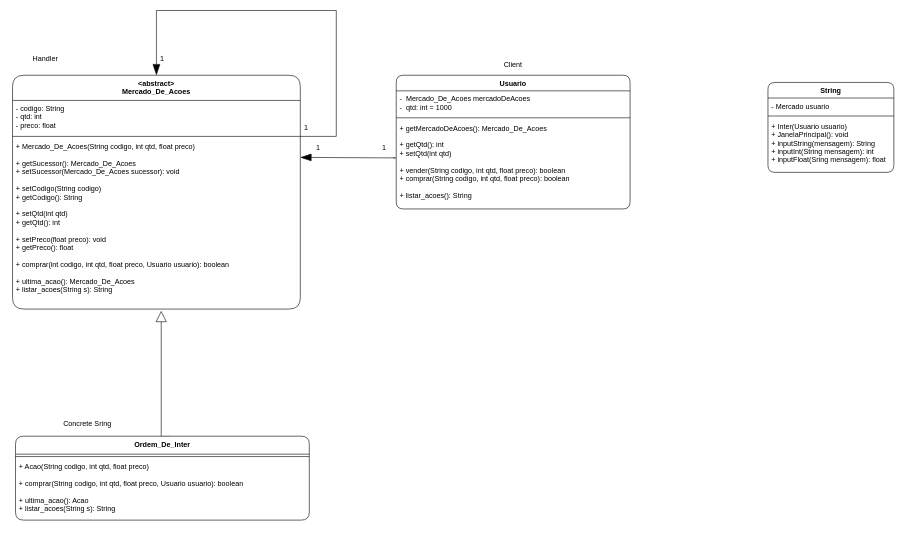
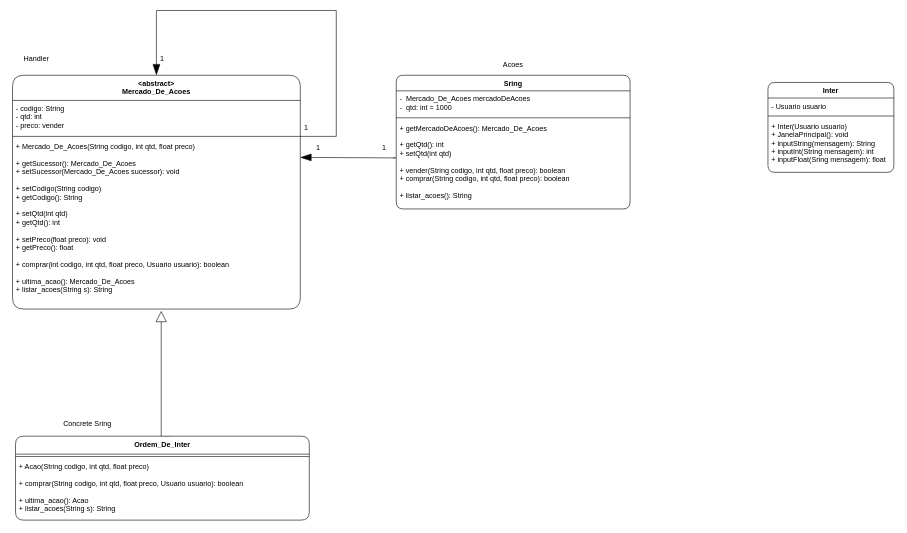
  <mxCell id="0" />
  <mxCell id="1" parent="0" />
  <mxCell id="2" value="&lt;abstract&gt;&#10;Mercado_De_Acoes&#10;&#10;&#10;&#10;" style="swimlane;fontStyle=1;align=center;verticalAlign=top;childLayout=stackLayout;horizontal=1;startSize=42;horizontalStack=0;resizeParent=1;resizeParentMax=0;resizeLast=0;collapsible=1;marginBottom=0;rounded=1;" parent="1" vertex="1"><mxGeometry x="20" y="58" width="480" height="390" as="geometry" /></mxCell>
- <mxCell id="3" value="- codigo: String&#10;- qtd: int&#10;- preco: float" style="text;strokeColor=none;fillColor=none;align=left;verticalAlign=top;spacingLeft=4;spacingRight=4;overflow=hidden;rotatable=0;points=[[0,0.5],[1,0.5]];portConstraint=eastwest;rounded=1;" parent="2" vertex="1"><mxGeometry y="42" width="480" height="56" as="geometry" /></mxCell>
+ <mxCell id="3" value="- codigo: String&#10;- qtd: int&#10;- preco: vender" style="text;strokeColor=none;fillColor=none;align=left;verticalAlign=top;spacingLeft=4;spacingRight=4;overflow=hidden;rotatable=0;points=[[0,0.5],[1,0.5]];portConstraint=eastwest;rounded=1;" parent="2" vertex="1"><mxGeometry y="42" width="480" height="56" as="geometry" /></mxCell>
  <mxCell id="4" value="" style="line;strokeWidth=1;fillColor=none;align=left;verticalAlign=middle;spacingTop=-1;spacingLeft=3;spacingRight=3;rotatable=0;labelPosition=right;points=[];portConstraint=eastwest;rounded=1;" parent="2" vertex="1"><mxGeometry y="98" width="480" height="8" as="geometry" /></mxCell>
  <mxCell id="5" value="+ Mercado_De_Acoes(String codigo, int qtd, float preco)&#10;&#10;+ getSucessor(): Mercado_De_Acoes&#10;+ setSucessor(Mercado_De_Acoes sucessor): void&#10;&#10;+ setCodigo(String codigo)&#10;+ getCodigo(): String&#10;&#10;+ setQtd(int qtd)&#10;+ getQtd(): int&#10;&#10;+ setPreco(float preco): void&#10;+ getPreco(): float&#10;&#10;+ comprar(int codigo, int qtd, float preco, Usuario usuario): boolean&#10;&#10;+ ultima_acao(): Mercado_De_Acoes&#10;+ listar_acoes(String s): String&#10;" style="text;strokeColor=none;fillColor=none;align=left;verticalAlign=top;spacingLeft=4;spacingRight=4;overflow=hidden;rotatable=0;points=[[0,0.5],[1,0.5]];portConstraint=eastwest;rounded=1;" parent="2" vertex="1"><mxGeometry y="106" width="480" height="284" as="geometry" /></mxCell>
  <mxCell id="6" style="edgeStyle=orthogonalEdgeStyle;rounded=0;orthogonalLoop=1;jettySize=auto;html=1;startSize=16;endArrow=blockThin;endFill=1;endSize=16;" parent="2" source="4" target="2" edge="1"><mxGeometry relative="1" as="geometry"><mxPoint x="530" y="-158" as="targetPoint" /><Array as="points"><mxPoint x="540" y="102" /><mxPoint x="540" y="-108" /><mxPoint x="240" y="-108" /></Array></mxGeometry></mxCell>
  <mxCell id="7" style="edgeStyle=orthogonalEdgeStyle;rounded=0;orthogonalLoop=1;jettySize=auto;html=1;startSize=16;endArrow=block;endFill=0;endSize=16;" parent="1" edge="1"><mxGeometry relative="1" as="geometry"><mxPoint x="268" y="451" as="targetPoint" /><mxPoint x="283" y="661" as="sourcePoint" /><Array as="points"><mxPoint x="268" y="661" /></Array></mxGeometry></mxCell>
  <mxCell id="8" style="edgeStyle=orthogonalEdgeStyle;rounded=0;orthogonalLoop=1;jettySize=auto;html=1;startSize=16;endArrow=blockThin;endFill=1;endSize=16;exitX=-0.005;exitY=0.26;exitDx=0;exitDy=0;exitPerimeter=0;" parent="1" edge="1"><mxGeometry relative="1" as="geometry"><mxPoint x="500" y="195" as="targetPoint" /><mxPoint x="655.05" y="195.92" as="sourcePoint" /><Array as="points"><mxPoint x="659" y="196" /></Array></mxGeometry></mxCell>
- <mxCell id="9" value="Usuario" style="swimlane;fontStyle=1;align=center;verticalAlign=top;childLayout=stackLayout;horizontal=1;startSize=26;horizontalStack=0;resizeParent=1;resizeParentMax=0;resizeLast=0;collapsible=1;marginBottom=0;rounded=1;" parent="1" vertex="1"><mxGeometry x="660" y="58" width="390" height="223" as="geometry" /></mxCell>
+ <mxCell id="9" value="Sring" style="swimlane;fontStyle=1;align=center;verticalAlign=top;childLayout=stackLayout;horizontal=1;startSize=26;horizontalStack=0;resizeParent=1;resizeParentMax=0;resizeLast=0;collapsible=1;marginBottom=0;rounded=1;" parent="1" vertex="1"><mxGeometry x="660" y="58" width="390" height="223" as="geometry" /></mxCell>
  <mxCell id="10" value="-  Mercado_De_Acoes mercadoDeAcoes &#10;-  qtd: int = 1000&#10;" style="text;strokeColor=none;fillColor=none;align=left;verticalAlign=top;spacingLeft=4;spacingRight=4;overflow=hidden;rotatable=0;points=[[0,0.5],[1,0.5]];portConstraint=eastwest;rounded=1;" parent="9" vertex="1"><mxGeometry y="26" width="390" height="41" as="geometry" /></mxCell>
  <mxCell id="11" value="" style="line;strokeWidth=1;fillColor=none;align=left;verticalAlign=middle;spacingTop=-1;spacingLeft=3;spacingRight=3;rotatable=0;labelPosition=right;points=[];portConstraint=eastwest;rounded=1;" parent="9" vertex="1"><mxGeometry y="67" width="390" height="8" as="geometry" /></mxCell>
  <mxCell id="12" value="+ getMercadoDeAcoes(): Mercado_De_Acoes&#10;&#10;+ getQtd(): int&#10;+ setQtd(int qtd)&#10;&#10;+ vender(String codigo, int qtd, float preco): boolean&#10;+ comprar(String codigo, int qtd, float preco): boolean&#10;&#10;+ listar_acoes(): String" style="text;strokeColor=none;fillColor=none;align=left;verticalAlign=top;spacingLeft=4;spacingRight=4;overflow=hidden;rotatable=0;points=[[0,0.5],[1,0.5]];portConstraint=eastwest;rounded=1;" parent="9" vertex="1"><mxGeometry y="75" width="390" height="148" as="geometry" /></mxCell>
- <mxCell id="13" value="String" style="swimlane;fontStyle=1;align=center;verticalAlign=top;childLayout=stackLayout;horizontal=1;startSize=26;horizontalStack=0;resizeParent=1;resizeParentMax=0;resizeLast=0;collapsible=1;marginBottom=0;rounded=1;" parent="1" vertex="1"><mxGeometry x="1280" y="70" width="210" height="150" as="geometry" /></mxCell>
- <mxCell id="14" value="- Mercado usuario" style="text;strokeColor=none;fillColor=none;align=left;verticalAlign=top;spacingLeft=4;spacingRight=4;overflow=hidden;rotatable=0;points=[[0,0.5],[1,0.5]];portConstraint=eastwest;rounded=1;" parent="13" vertex="1"><mxGeometry y="26" width="210" height="26" as="geometry" /></mxCell>
+ <mxCell id="13" value="Inter" style="swimlane;fontStyle=1;align=center;verticalAlign=top;childLayout=stackLayout;horizontal=1;startSize=26;horizontalStack=0;resizeParent=1;resizeParentMax=0;resizeLast=0;collapsible=1;marginBottom=0;rounded=1;" parent="1" vertex="1"><mxGeometry x="1280" y="70" width="210" height="150" as="geometry" /></mxCell>
+ <mxCell id="14" value="- Usuario usuario" style="text;strokeColor=none;fillColor=none;align=left;verticalAlign=top;spacingLeft=4;spacingRight=4;overflow=hidden;rotatable=0;points=[[0,0.5],[1,0.5]];portConstraint=eastwest;rounded=1;" parent="13" vertex="1"><mxGeometry y="26" width="210" height="26" as="geometry" /></mxCell>
  <mxCell id="15" value="" style="line;strokeWidth=1;fillColor=none;align=left;verticalAlign=middle;spacingTop=-1;spacingLeft=3;spacingRight=3;rotatable=0;labelPosition=right;points=[];portConstraint=eastwest;rounded=1;" parent="13" vertex="1"><mxGeometry y="52" width="210" height="8" as="geometry" /></mxCell>
  <mxCell id="16" value="+ Inter(Usuario usuario)&#10;+ JanelaPrincipal(): void&#10;+ inputString(mensagem): String&#10;+ inputInt(String mensagem): int &#10;+ inputFloat(Sring mensagem): float" style="text;strokeColor=none;fillColor=none;align=left;verticalAlign=top;spacingLeft=4;spacingRight=4;overflow=hidden;rotatable=0;points=[[0,0.5],[1,0.5]];portConstraint=eastwest;rounded=1;" parent="13" vertex="1"><mxGeometry y="60" width="210" height="90" as="geometry" /></mxCell>
  <mxCell id="17" value="1" style="text;html=1;strokeColor=none;fillColor=none;align=center;verticalAlign=middle;whiteSpace=wrap;rounded=0;" parent="1" vertex="1"><mxGeometry x="490" y="135" width="40" height="20" as="geometry" /></mxCell>
  <mxCell id="18" value="1" style="text;html=1;strokeColor=none;fillColor=none;align=center;verticalAlign=middle;whiteSpace=wrap;rounded=0;" parent="1" vertex="1"><mxGeometry x="250" y="20" width="40" height="20" as="geometry" /></mxCell>
  <mxCell id="19" value="1" style="text;html=1;strokeColor=none;fillColor=none;align=center;verticalAlign=middle;whiteSpace=wrap;rounded=0;" parent="1" vertex="1"><mxGeometry x="620" y="170" width="40" height="20" as="geometry" /></mxCell>
  <mxCell id="20" value="1" style="text;html=1;strokeColor=none;fillColor=none;align=center;verticalAlign=middle;whiteSpace=wrap;rounded=0;" parent="1" vertex="1"><mxGeometry x="510" y="170" width="40" height="20" as="geometry" /></mxCell>
- <mxCell id="21" value="Client" style="text;html=1;strokeColor=none;fillColor=none;align=center;verticalAlign=middle;whiteSpace=wrap;rounded=0;" parent="1" vertex="1"><mxGeometry x="835" y="30" width="40" height="20" as="geometry" /></mxCell>
- <mxCell id="22" value="Handler" style="text;html=1;strokeColor=none;fillColor=none;align=center;verticalAlign=middle;whiteSpace=wrap;rounded=0;" parent="1" vertex="1"><mxGeometry x="55" y="20" width="40" height="20" as="geometry" /></mxCell>
+ <mxCell id="21" value="Acoes" style="text;html=1;strokeColor=none;fillColor=none;align=center;verticalAlign=middle;whiteSpace=wrap;rounded=0;" parent="1" vertex="1"><mxGeometry x="835" y="30" width="40" height="20" as="geometry" /></mxCell>
+ <mxCell id="22" value="Handler" style="text;html=1;strokeColor=none;fillColor=none;align=center;verticalAlign=middle;whiteSpace=wrap;rounded=0;" parent="1" vertex="1"><mxGeometry x="40" y="20" width="40" height="20" as="geometry" /></mxCell>
  <mxCell id="23" value="Concrete Sring" style="text;html=1;strokeColor=none;fillColor=none;align=center;verticalAlign=middle;whiteSpace=wrap;rounded=0;" parent="1" vertex="1"><mxGeometry x="90" y="630" width="110" height="20" as="geometry" /></mxCell>
  <mxCell id="24" value="Ordem_De_Inter" style="swimlane;fontStyle=1;align=center;verticalAlign=top;childLayout=stackLayout;horizontal=1;startSize=30;horizontalStack=0;resizeParent=1;resizeParentMax=0;resizeLast=0;collapsible=1;marginBottom=0;rounded=1;" parent="1" vertex="1"><mxGeometry x="25" y="660" width="490" height="140" as="geometry"><mxRectangle x="210" y="350" width="60" height="26" as="alternateBounds" /></mxGeometry></mxCell>
  <mxCell id="25" value="" style="line;strokeWidth=1;fillColor=none;align=left;verticalAlign=middle;spacingTop=-1;spacingLeft=3;spacingRight=3;rotatable=0;labelPosition=right;points=[];portConstraint=eastwest;rounded=1;" parent="24" vertex="1"><mxGeometry y="30" width="490" height="8" as="geometry" /></mxCell>
  <mxCell id="26" value="+ Acao(String codigo, int qtd, float preco)&#10;&#10;+ comprar(String codigo, int qtd, float preco, Usuario usuario): boolean&#10;&#10;+ ultima_acao(): Acao&#10;+ listar_acoes(String s): String&#10;" style="text;strokeColor=none;fillColor=none;align=left;verticalAlign=top;spacingLeft=4;spacingRight=4;overflow=hidden;rotatable=0;points=[[0,0.5],[1,0.5]];portConstraint=eastwest;rounded=1;" parent="24" vertex="1"><mxGeometry y="38" width="490" height="102" as="geometry" /></mxCell>
